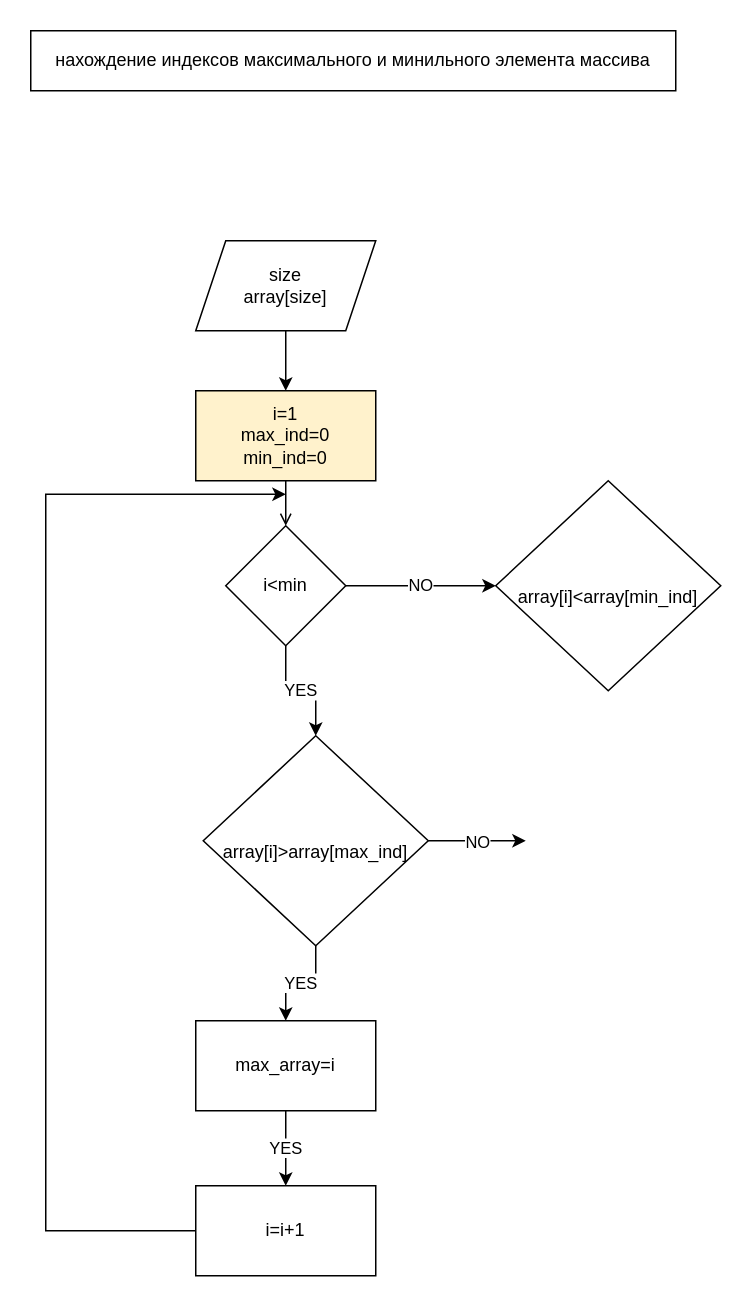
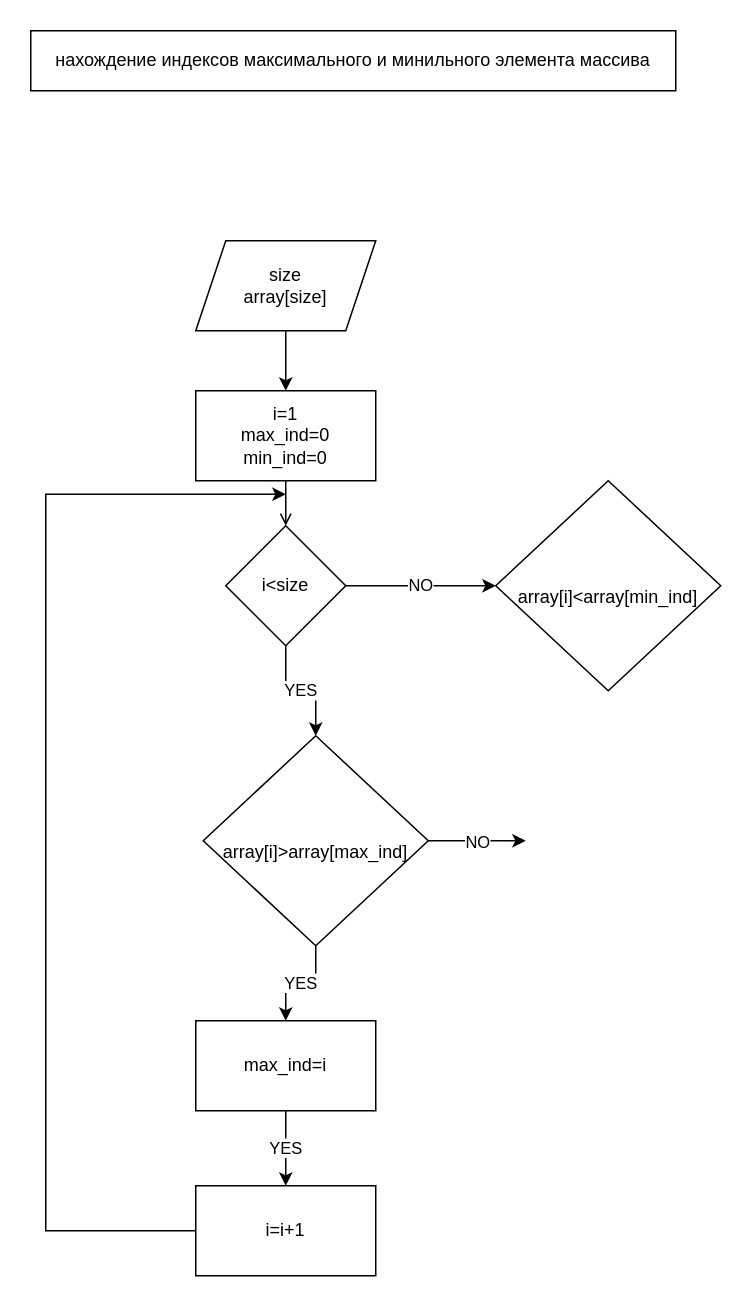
  <mxCell id="0" />
  <mxCell id="1" parent="0" />
  <mxCell id="2" value="нахождение индексов максимального и минильного элемента массива" style="rounded=0;whiteSpace=wrap;html=1;" parent="1" vertex="1"><mxGeometry x="20" y="20" width="430" height="40" as="geometry" /></mxCell>
  <mxCell id="3" style="edgeStyle=orthogonalEdgeStyle;rounded=0;orthogonalLoop=1;jettySize=auto;html=1;exitX=0.5;exitY=1;exitDx=0;exitDy=0;entryX=0.5;entryY=0;entryDx=0;entryDy=0;" parent="1" source="4" target="6" edge="1"><mxGeometry relative="1" as="geometry" /></mxCell>
  <mxCell id="4" value="size&lt;br&gt;array[size]" style="shape=parallelogram;perimeter=parallelogramPerimeter;whiteSpace=wrap;html=1;fixedSize=1;" parent="1" vertex="1"><mxGeometry x="130" y="160" width="120" height="60" as="geometry" /></mxCell>
  <mxCell id="5" style="edgeStyle=orthogonalEdgeStyle;rounded=0;orthogonalLoop=1;jettySize=auto;html=1;exitX=0.5;exitY=1;exitDx=0;exitDy=0;entryX=0.5;entryY=0;entryDx=0;entryDy=0;endArrow=open;" parent="1" source="6" target="8" edge="1"><mxGeometry relative="1" as="geometry" /></mxCell>
- <mxCell id="6" value="i=1&lt;br&gt;max_ind=0&lt;br&gt;min_ind=0" style="rounded=0;whiteSpace=wrap;html=1;fillColor=#fff2cc;" parent="1" vertex="1"><mxGeometry x="130" y="260" width="120" height="60" as="geometry" /></mxCell>
+ <mxCell id="6" value="i=1&lt;br&gt;max_ind=0&lt;br&gt;min_ind=0" style="rounded=0;whiteSpace=wrap;html=1;" parent="1" vertex="1"><mxGeometry x="130" y="260" width="120" height="60" as="geometry" /></mxCell>
  <mxCell id="7" value="YES" style="edgeStyle=orthogonalEdgeStyle;rounded=0;orthogonalLoop=1;jettySize=auto;html=1;exitX=0.5;exitY=1;exitDx=0;exitDy=0;entryX=0.5;entryY=0;entryDx=0;entryDy=0;" parent="1" source="8" target="11" edge="1"><mxGeometry relative="1" as="geometry" /></mxCell>
- <mxCell id="8" value="i&amp;lt;min" style="rhombus;whiteSpace=wrap;html=1;" parent="1" vertex="1"><mxGeometry x="150" y="350" width="80" height="80" as="geometry" /></mxCell>
+ <mxCell id="8" value="i&amp;lt;size" style="rhombus;whiteSpace=wrap;html=1;" parent="1" vertex="1"><mxGeometry x="150" y="350" width="80" height="80" as="geometry" /></mxCell>
  <mxCell id="9" value="YES" style="edgeStyle=orthogonalEdgeStyle;rounded=0;orthogonalLoop=1;jettySize=auto;html=1;exitX=0.5;exitY=1;exitDx=0;exitDy=0;entryX=0.5;entryY=0;entryDx=0;entryDy=0;" parent="1" source="11" target="13" edge="1"><mxGeometry relative="1" as="geometry" /></mxCell>
  <mxCell id="10" value="NO" style="edgeStyle=orthogonalEdgeStyle;rounded=0;orthogonalLoop=1;jettySize=auto;html=1;exitX=1;exitY=0.5;exitDx=0;exitDy=0;entryX=0;entryY=0.5;entryDx=0;entryDy=0;" parent="1" source="11" edge="1"><mxGeometry relative="1" as="geometry"><mxPoint x="350" y="560" as="targetPoint" /></mxGeometry></mxCell>
  <mxCell id="11" value="&lt;br&gt;array[i]&amp;gt;array[max_ind]" style="rhombus;whiteSpace=wrap;html=1;" parent="1" vertex="1"><mxGeometry x="135" y="490" width="150" height="140" as="geometry" /></mxCell>
  <mxCell id="12" value="YES" style="edgeStyle=orthogonalEdgeStyle;rounded=0;orthogonalLoop=1;jettySize=auto;html=1;exitX=0.5;exitY=1;exitDx=0;exitDy=0;entryX=0.5;entryY=0;entryDx=0;entryDy=0;" parent="1" source="13" target="15" edge="1"><mxGeometry relative="1" as="geometry" /></mxCell>
- <mxCell id="13" value="max_array=i" style="rounded=0;whiteSpace=wrap;html=1;" parent="1" vertex="1"><mxGeometry x="130" y="680" width="120" height="60" as="geometry" /></mxCell>
+ <mxCell id="13" value="max_ind=i" style="rounded=0;whiteSpace=wrap;html=1;" parent="1" vertex="1"><mxGeometry x="130" y="680" width="120" height="60" as="geometry" /></mxCell>
  <mxCell id="14" style="edgeStyle=orthogonalEdgeStyle;rounded=0;orthogonalLoop=1;jettySize=auto;html=1;exitX=0;exitY=0.5;exitDx=0;exitDy=0;" parent="1" source="15" edge="1"><mxGeometry relative="1" as="geometry"><mxPoint x="190" y="329" as="targetPoint" /><Array as="points"><mxPoint x="30" y="820" /><mxPoint x="30" y="329" /></Array></mxGeometry></mxCell>
  <mxCell id="15" value="i=i+1" style="rounded=0;whiteSpace=wrap;html=1;" parent="1" vertex="1"><mxGeometry x="130" y="790" width="120" height="60" as="geometry" /></mxCell>
  <mxCell id="16" value="NO" style="edgeStyle=orthogonalEdgeStyle;rounded=0;orthogonalLoop=1;jettySize=auto;html=1;exitX=1;exitY=0.5;exitDx=0;exitDy=0;" parent="1" source="8" edge="1"><mxGeometry relative="1" as="geometry"><mxPoint x="320" y="370" as="sourcePoint" /><mxPoint x="330" y="390" as="targetPoint" /><Array as="points"><mxPoint x="280" y="390" /><mxPoint x="280" y="390" /></Array></mxGeometry></mxCell>
  <mxCell id="17" value="&lt;br&gt;array[i]&amp;lt;array[min_ind]" style="rhombus;whiteSpace=wrap;html=1;" parent="1" vertex="1"><mxGeometry x="330" y="320" width="150" height="140" as="geometry" /></mxCell>
